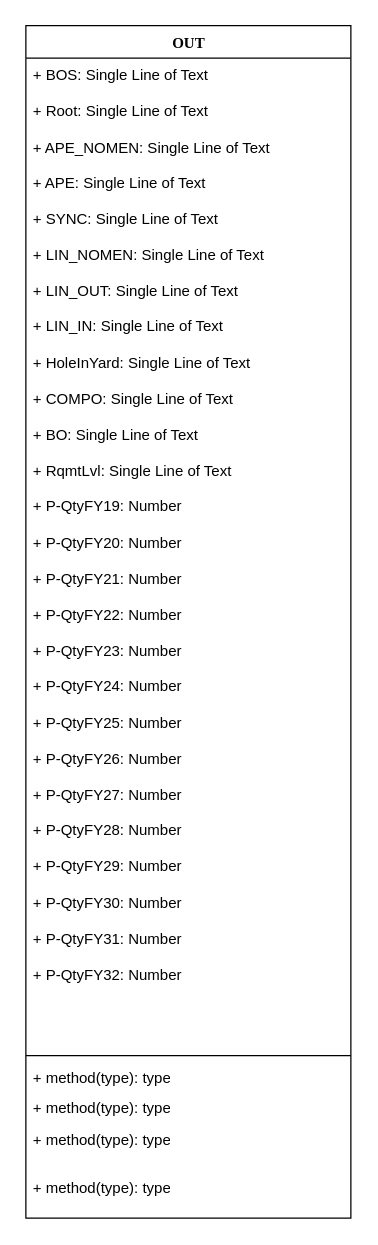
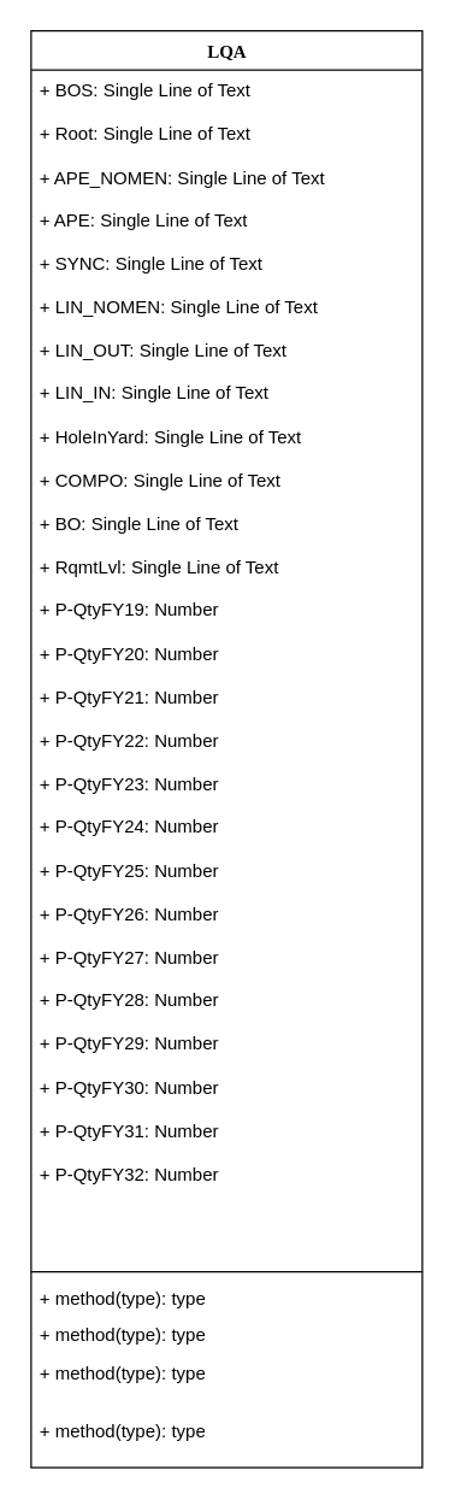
  <mxCell id="0" />
  <mxCell id="1" parent="0" />
- <mxCell id="2" value="OUT" style="swimlane;html=1;fontStyle=1;align=center;verticalAlign=top;childLayout=stackLayout;horizontal=1;startSize=26;horizontalStack=0;resizeParent=1;resizeLast=0;collapsible=1;marginBottom=0;swimlaneFillColor=#ffffff;rounded=0;shadow=0;comic=0;labelBackgroundColor=none;strokeColor=#000000;strokeWidth=1;fillColor=none;fontFamily=Verdana;fontSize=12;fontColor=#000000;" parent="1" vertex="1"><mxGeometry x="20" y="20" width="260" height="954" as="geometry" /></mxCell>
+ <mxCell id="2" value="LQA" style="swimlane;html=1;fontStyle=1;align=center;verticalAlign=top;childLayout=stackLayout;horizontal=1;startSize=26;horizontalStack=0;resizeParent=1;resizeLast=0;collapsible=1;marginBottom=0;swimlaneFillColor=#ffffff;rounded=0;shadow=0;comic=0;labelBackgroundColor=none;strokeColor=#000000;strokeWidth=1;fillColor=none;fontFamily=Verdana;fontSize=12;fontColor=#000000;" parent="1" vertex="1"><mxGeometry x="20" y="20" width="260" height="954" as="geometry" /></mxCell>
  <mxCell id="3" value="&lt;span&gt;+ BOS: Single Line of Text&lt;br&gt;&lt;br&gt;&lt;/span&gt;+ Root: Single Line of Text&lt;br&gt;&lt;span&gt;&lt;br&gt;&lt;/span&gt;+ APE_NOMEN: Single Line of Text&lt;br&gt;&lt;span&gt;&lt;br&gt;&lt;/span&gt;+ APE: Single Line of Text&lt;br&gt;&lt;span&gt;&lt;br&gt;&lt;/span&gt;+ SYNC: Single Line of Text&lt;br&gt;&lt;span&gt;&lt;br&gt;&lt;/span&gt;+ LIN_NOMEN: Single Line of Text&lt;br&gt;&lt;span&gt;&lt;br&gt;&lt;/span&gt;+ LIN_OUT: Single Line of Text&lt;br&gt;&lt;span&gt;&lt;br&gt;&lt;/span&gt;+ LIN_IN: Single Line of Text&lt;br&gt;&lt;span&gt;&lt;br&gt;&lt;/span&gt;+ HoleInYard: Single Line of Text&lt;br&gt;&lt;span&gt;&lt;br&gt;&lt;/span&gt;+ COMPO: Single Line of Text&lt;br&gt;&lt;br&gt;+ BO: Single Line of Text&lt;br&gt;&lt;br&gt;+ RqmtLvl: Single Line of Text&lt;br&gt;&lt;br&gt;+ P-QtyFY19: Number&lt;br&gt;&lt;br&gt;+ P-QtyFY20: Number&lt;br&gt;&lt;br&gt;+ P-QtyFY21: Number&lt;br&gt;&lt;br&gt;+ P-QtyFY22: Number&lt;br&gt;&lt;br&gt;+ P-QtyFY23: Number&lt;br&gt;&lt;br&gt;+ P-QtyFY24: Number&lt;br&gt;&lt;br&gt;+ P-QtyFY25: Number&lt;br&gt;&lt;br&gt;+ P-QtyFY26: Number&lt;br&gt;&lt;br&gt;+ P-QtyFY27: Number&lt;br&gt;&lt;br&gt;+ P-QtyFY28: Number&lt;br&gt;&lt;br&gt;+ P-QtyFY29: Number&lt;br&gt;&lt;br&gt;+ P-QtyFY30: Number&lt;br&gt;&lt;br&gt;+ P-QtyFY31: Number&lt;br&gt;&lt;br&gt;+ P-QtyFY32: Number&lt;br&gt;&lt;br&gt;+ P-QtyFY33: Number&lt;br&gt;&lt;br&gt;&lt;span&gt;&lt;br&gt;&lt;br&gt;&lt;br&gt;&lt;/span&gt;&lt;br&gt;&lt;br&gt;&lt;br&gt;" style="text;html=1;strokeColor=none;fillColor=none;align=left;verticalAlign=top;spacingLeft=4;spacingRight=4;whiteSpace=wrap;overflow=hidden;rotatable=0;points=[[0,0.5],[1,0.5]];portConstraint=eastwest;" parent="2" vertex="1"><mxGeometry y="26" width="260" height="754" as="geometry" /></mxCell>
  <mxCell id="4" value="&lt;br&gt;&lt;br&gt;&lt;br&gt;&lt;br&gt;&lt;br&gt;&lt;br&gt;&lt;br&gt;&lt;br&gt;&lt;br&gt;" style="text;html=1;strokeColor=none;fillColor=none;align=left;verticalAlign=top;spacingLeft=4;spacingRight=4;whiteSpace=wrap;overflow=hidden;rotatable=0;points=[[0,0.5],[1,0.5]];portConstraint=eastwest;" parent="2" vertex="1"><mxGeometry y="780" width="260" height="40" as="geometry" /></mxCell>
  <mxCell id="5" value="" style="line;html=1;strokeWidth=1;fillColor=none;align=left;verticalAlign=middle;spacingTop=-1;spacingLeft=3;spacingRight=3;rotatable=0;labelPosition=right;points=[];portConstraint=eastwest;" parent="2" vertex="1"><mxGeometry y="820" width="260" height="8" as="geometry" /></mxCell>
  <mxCell id="6" value="+ method(type): type" style="text;html=1;strokeColor=none;fillColor=none;align=left;verticalAlign=top;spacingLeft=4;spacingRight=4;whiteSpace=wrap;overflow=hidden;rotatable=0;points=[[0,0.5],[1,0.5]];portConstraint=eastwest;" parent="2" vertex="1"><mxGeometry y="828" width="260" height="24" as="geometry" /></mxCell>
  <mxCell id="7" value="+ method(type): type" style="text;html=1;strokeColor=none;fillColor=none;align=left;verticalAlign=top;spacingLeft=4;spacingRight=4;whiteSpace=wrap;overflow=hidden;rotatable=0;points=[[0,0.5],[1,0.5]];portConstraint=eastwest;" parent="2" vertex="1"><mxGeometry y="852" width="260" height="26" as="geometry" /></mxCell>
  <mxCell id="8" value="+ method(type): type" style="text;html=1;strokeColor=none;fillColor=none;align=left;verticalAlign=top;spacingLeft=4;spacingRight=4;whiteSpace=wrap;overflow=hidden;rotatable=0;points=[[0,0.5],[1,0.5]];portConstraint=eastwest;" parent="2" vertex="1"><mxGeometry y="878" width="260" height="38" as="geometry" /></mxCell>
  <mxCell id="9" value="+ method(type): type" style="text;html=1;strokeColor=none;fillColor=none;align=left;verticalAlign=top;spacingLeft=4;spacingRight=4;whiteSpace=wrap;overflow=hidden;rotatable=0;points=[[0,0.5],[1,0.5]];portConstraint=eastwest;" vertex="1" parent="2"><mxGeometry y="916" width="260" height="38" as="geometry" /></mxCell>
